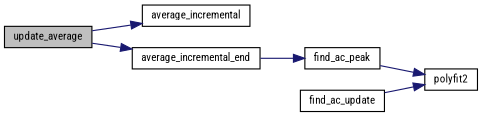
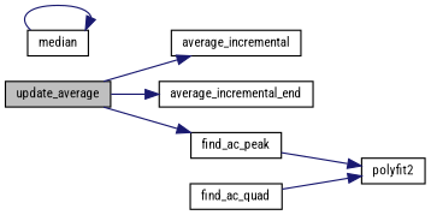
  digraph {
    fontname="Roboto Condensed"
    rankdir=LR
    node [color=black fillcolor=white fontname="Roboto Condensed" fontsize=10 shape=record style=filled]
    edge [color=midnightblue fontname="Roboto Condensed" fontsize=10 labelfontname=Helvetica labelfontsize=10 style=solid]
    n1 [fillcolor=grey75 fontcolor=black height=0.2 label=update_average width=0.4]
    n2 [height=0.2 label=average_incremental width=0.4]
    n3 [height=0.2 label=average_incremental_end width=0.4]
    n4 [height=0.2 label=find_ac_peak width=0.4]
    n5 [height=0.2 label=polyfit2 width=0.4]
-   n7 [height=0.2 label=find_ac_update width=0.4]
+   n6 [height=0.2 label=median width=0.4]
+   n7 [height=0.2 label=find_ac_quad width=0.4]
    n1 -> n2
    n1 -> n3
-   n3 -> n4
+   n1 -> n4
    n4 -> n5
+   n6 -> n6
    n7 -> n5
  }
